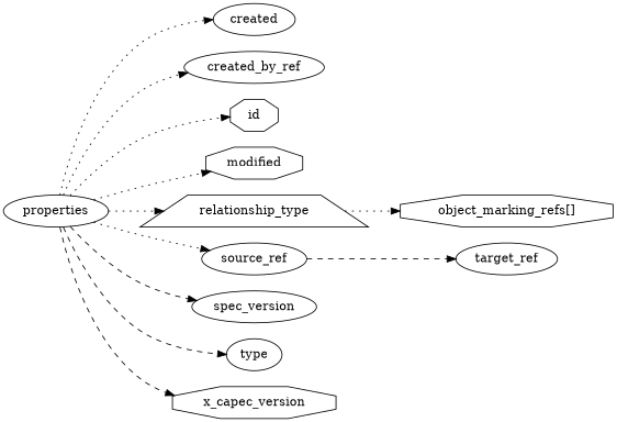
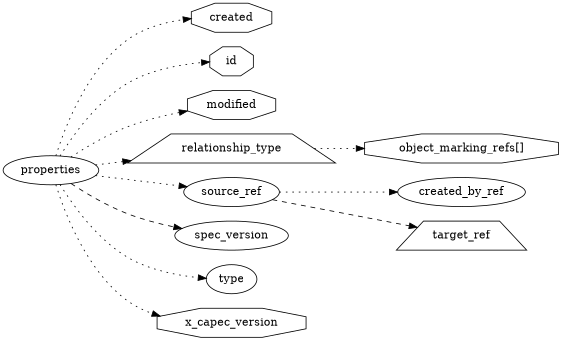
  digraph {
    rankdir=LR
    node [shape=ellipse]
    edge [style=dotted]
-   n1 [label=created]
+   n1 [label=created shape=octagon]
    n2 [label=created_by_ref]
    n3 [label=id shape=octagon]
    n4 [label=modified shape=octagon]
    n5 [label="object_marking_refs[]" shape=octagon]
    n6 [label=relationship_type shape=trapezium]
    n7 [label=source_ref]
-   n8 [label=target_ref]
+   n8 [label=target_ref shape=trapezium]
    n9 [label=spec_version]
    n10 [label=type]
    n11 [label=x_capec_version shape=octagon]
    properties
    n6 -> n5
    n7 -> n8 [style=dashed]
    properties -> n1
-   properties -> n2
+   n7 -> n2
    properties -> n3
    properties -> n4
    properties -> n6
    properties -> n7
    properties -> n9 [style=dashed]
-   properties -> n10 [style=dashed]
-   properties -> n11 [style=dashed]
+   properties -> n10
+   properties -> n11
  }
